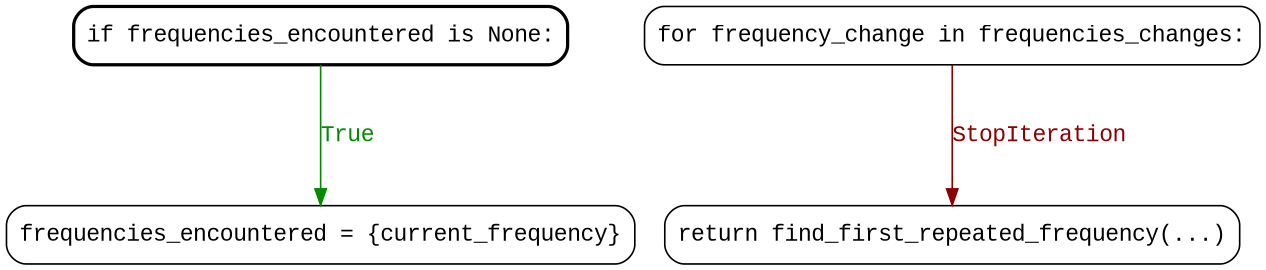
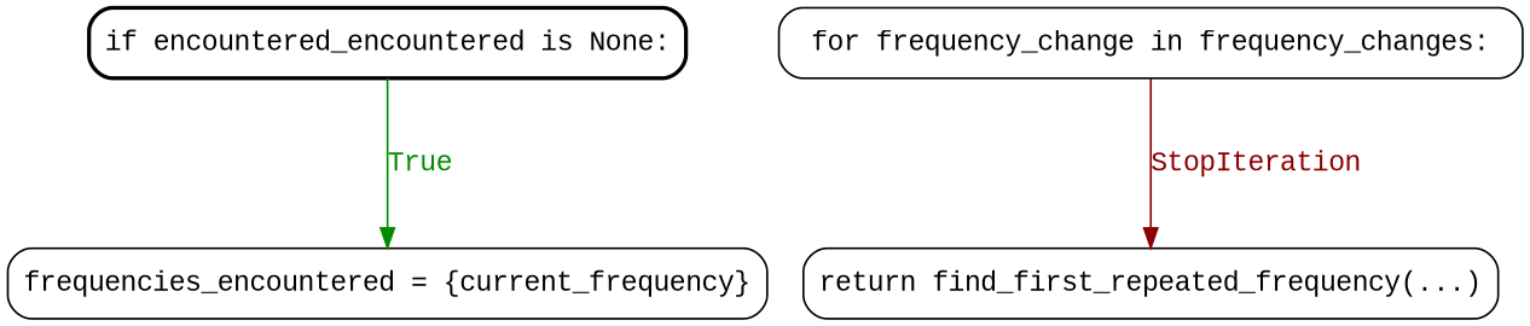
  strict digraph {
    fontname="Liberation Mono"
    ranksep=1.0
    node [fontname="Liberation Mono" shape=box style=rounded]
    edge [fontname="Liberation Mono"]
-   n1 [label="if frequencies_encountered is None:" style="rounded, bold"]
+   n1 [label="if encountered_encountered is None:" style="rounded, bold"]
    n2 [label="frequencies_encountered = {current_frequency}"]
-   n3 [label="for frequency_change in frequencies_changes:"]
+   n3 [label="for frequency_change in frequency_changes:"]
    n4 [label="return find_first_repeated_frequency(...)"]
    n1 -> n2 [color=green4 fontcolor=green4 label=True]
    n3 -> n4 [color=red4 fontcolor=red4 label=StopIteration]
  }
